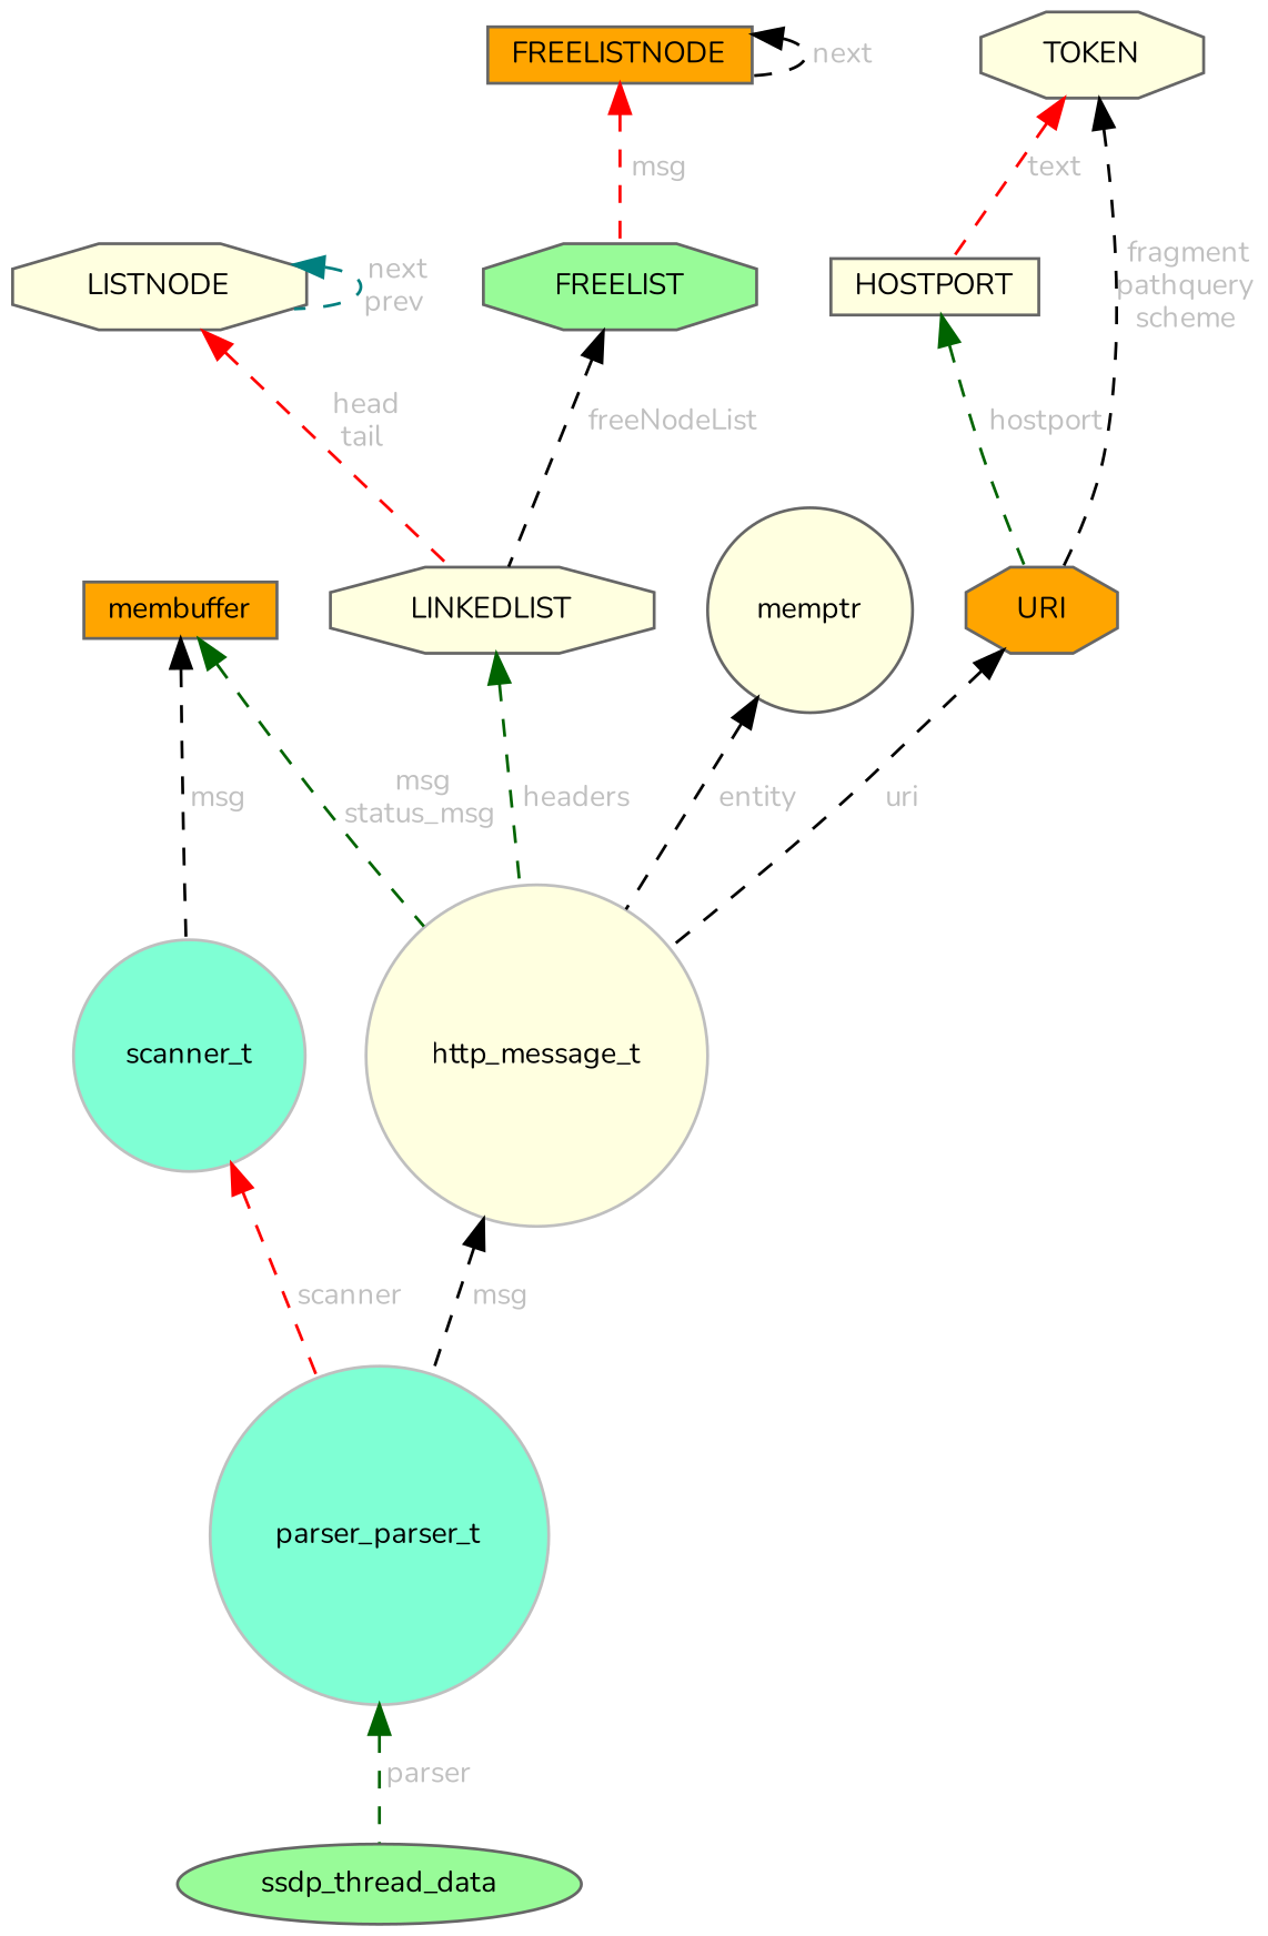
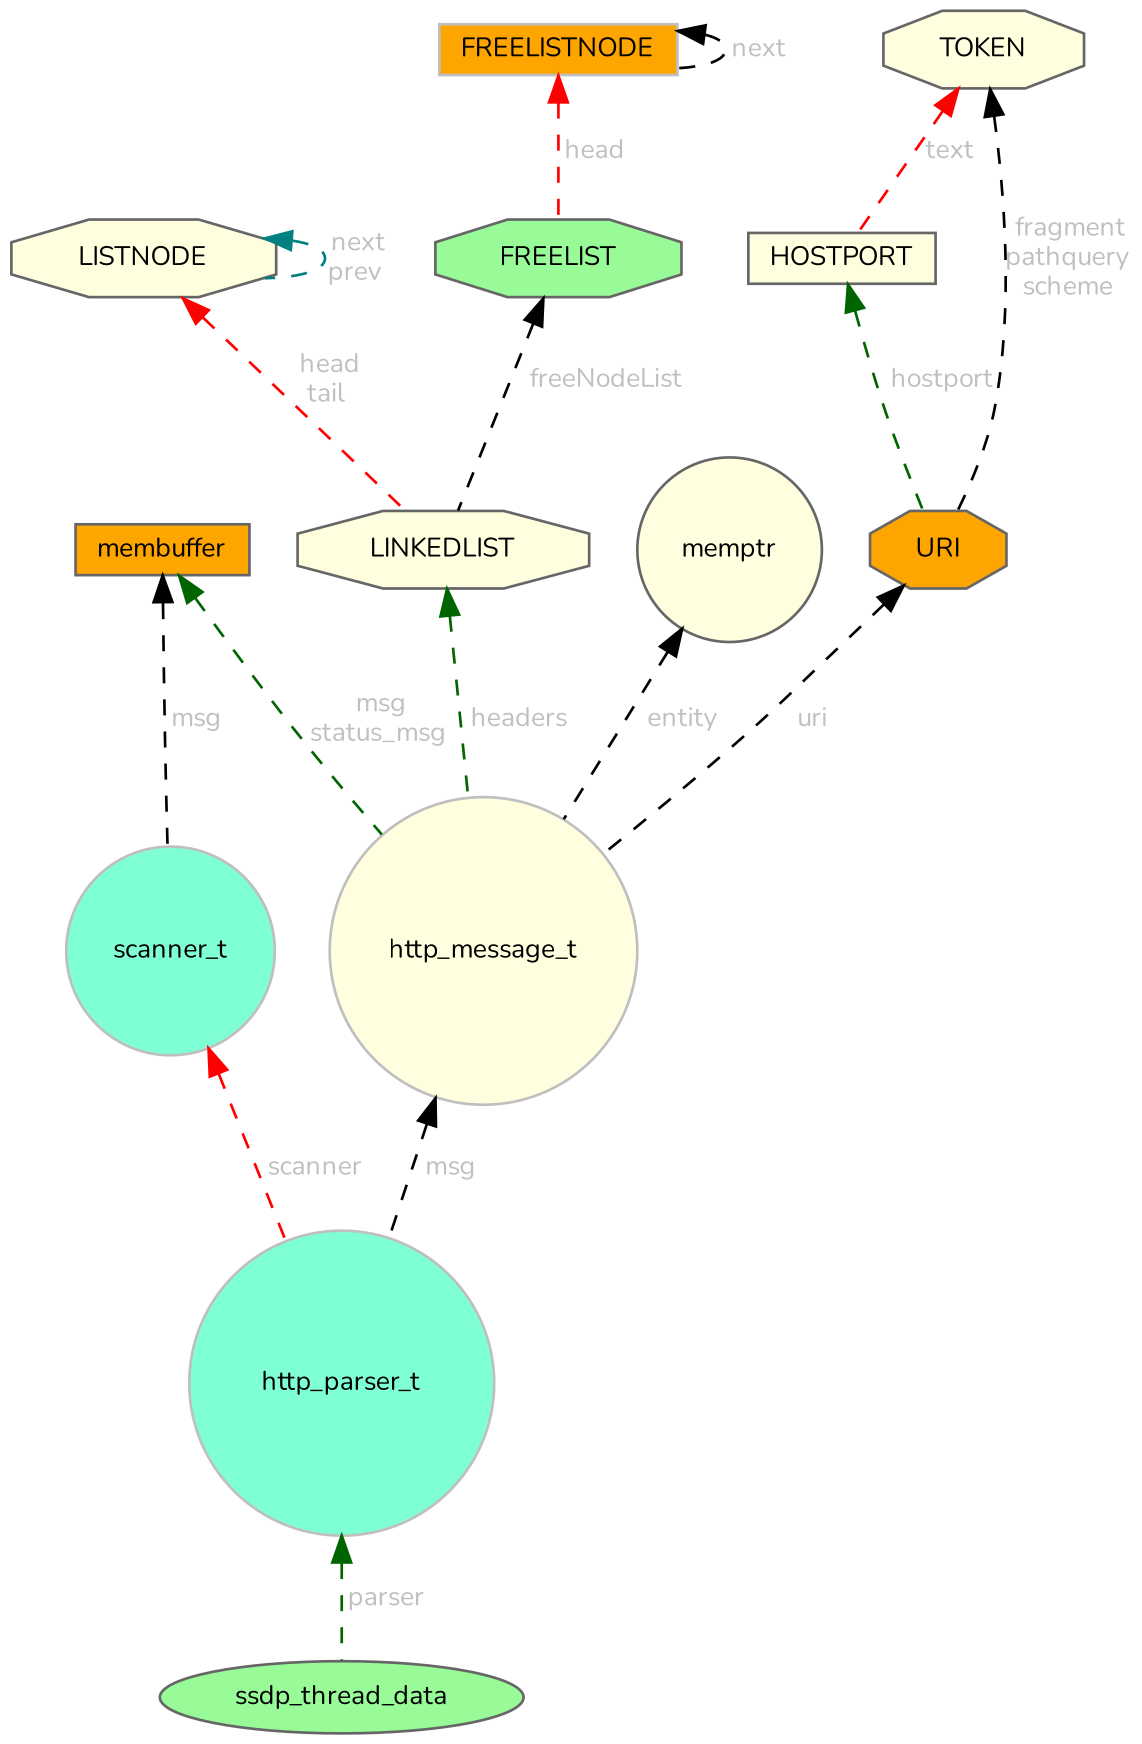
  digraph {
    fontname=Nunito
    node [color=gray40 fillcolor=lightyellow fontname=Nunito fontsize=10 shape=octagon style=filled]
    edge [color=black dir=back fontcolor=grey fontname=Nunito fontsize=10 labelfontname=Helvetica labelfontsize=10 style=dashed]
    n1 [fillcolor=palegreen fontcolor=black height=0.2 label=ssdp_thread_data shape=ellipse width=0.4]
-   n2 [color=grey75 fillcolor=aquamarine height=0.2 label=parser_parser_t shape=circle width=0.4]
+   n2 [color=grey75 fillcolor=aquamarine height=0.2 label=http_parser_t shape=circle width=0.4]
    n3 [color=grey75 height=0.2 label=http_message_t shape=circle width=0.4]
    n4 [fillcolor=orange height=0.2 label=URI width=0.4]
    n5 [height=0.2 label=TOKEN width=0.4]
    n6 [height=0.2 label=HOSTPORT shape=box width=0.4]
    n7 [fillcolor=orange height=0.2 label=membuffer shape=box width=0.4]
    n8 [color=grey75 fillcolor=aquamarine height=0.2 label=scanner_t shape=circle width=0.4]
    n9 [height=0.2 label=LINKEDLIST width=0.4]
    n10 [height=0.2 label=LISTNODE width=0.4]
    n11 [fillcolor=palegreen height=0.2 label=FREELIST width=0.4]
-   n12 [fillcolor=orange height=0.2 label=FREELISTNODE shape=box width=0.4]
+   n12 [color=grey75 fillcolor=orange height=0.2 label=FREELISTNODE shape=box width=0.4]
    n13 [height=0.2 label=memptr shape=circle width=0.4]
    n2 -> n1 [color=darkgreen label=" parser"]
    n3 -> n2 [label=" msg"]
    n4 -> n3 [label=" uri"]
    n5 -> n4 [label=" fragment\npathquery\nscheme"]
    n5 -> n6 [color=red label=" text"]
    n6 -> n4 [color=darkgreen label=" hostport"]
    n7 -> n3 [color=darkgreen label=" msg\nstatus_msg"]
    n7 -> n8 [label=" msg"]
    n8 -> n2 [color=red label=" scanner"]
    n9 -> n3 [color=darkgreen label=" headers"]
    n10 -> n9 [color=red label=" head\ntail"]
    n10 -> n10 [color=teal label=" next\nprev"]
    n11 -> n9 [label=" freeNodeList"]
-   n12 -> n11 [color=red label=" msg"]
+   n12 -> n11 [color=red label=" head"]
    n12 -> n12 [label=" next"]
    n13 -> n3 [label=" entity"]
  }
